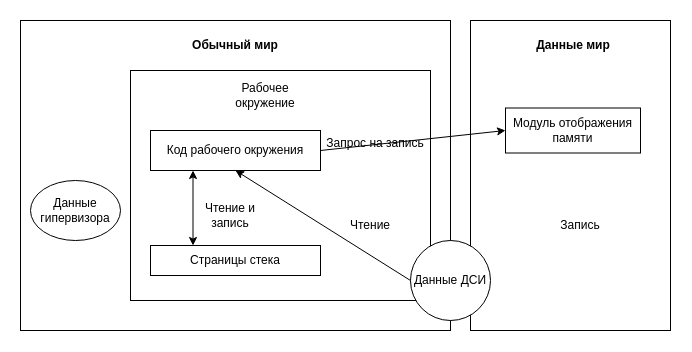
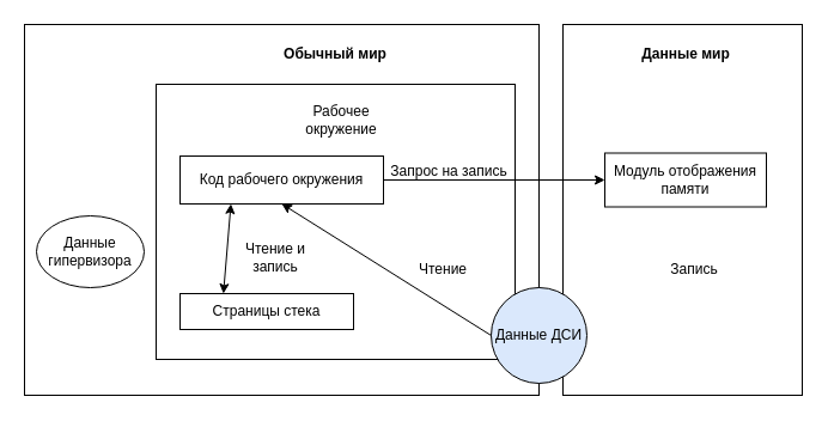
  <mxCell id="0" />
  <mxCell id="1" parent="0" />
  <mxCell id="2" value="" style="rounded=0;whiteSpace=wrap;html=1;fillColor=none;" vertex="1" parent="1"><mxGeometry x="20" y="20" width="430" height="310" as="geometry" /></mxCell>
  <mxCell id="3" value="" style="rounded=0;whiteSpace=wrap;html=1;fillColor=none;" vertex="1" parent="1"><mxGeometry x="470" y="20" width="200" height="310" as="geometry" /></mxCell>
  <mxCell id="4" value="" style="rounded=0;whiteSpace=wrap;html=1;fillColor=none;" vertex="1" parent="1"><mxGeometry x="130" y="70" width="300" height="230" as="geometry" /></mxCell>
  <mxCell id="5" value="Данные&lt;br&gt;гипервизора" style="ellipse;whiteSpace=wrap;html=1;aspect=fixed;" vertex="1" parent="1"><mxGeometry x="30" y="180" width="90" height="60" as="geometry" /></mxCell>
- <mxCell id="6" value="Страницы стека" style="rounded=0;whiteSpace=wrap;html=1;" vertex="1" parent="1"><mxGeometry x="150" y="245" width="170" height="30" as="geometry" /></mxCell>
+ <mxCell id="6" value="Страницы стека" style="rounded=0;whiteSpace=wrap;html=1;" vertex="1" parent="1"><mxGeometry x="150" y="245" width="145" height="30" as="geometry" /></mxCell>
  <mxCell id="7" value="Код рабочего окружения" style="rounded=0;whiteSpace=wrap;html=1;" vertex="1" parent="1"><mxGeometry x="150" y="130" width="170" height="40" as="geometry" /></mxCell>
- <mxCell id="8" value="Данные ДСИ" style="ellipse;whiteSpace=wrap;html=1;aspect=fixed;" vertex="1" parent="1"><mxGeometry x="410" y="240" width="80" height="80" as="geometry" /></mxCell>
- <mxCell id="9" value="Модуль отображения памяти" style="rounded=0;whiteSpace=wrap;html=1;" vertex="1" parent="1"><mxGeometry x="505" y="107.5" width="135" height="45" as="geometry" /></mxCell>
+ <mxCell id="8" value="Данные ДСИ" style="ellipse;whiteSpace=wrap;html=1;aspect=fixed;fillColor=#dae8fc;" vertex="1" parent="1"><mxGeometry x="410" y="240" width="80" height="80" as="geometry" /></mxCell>
+ <mxCell id="9" value="Модуль отображения памяти" style="rounded=0;whiteSpace=wrap;html=1;" vertex="1" parent="1"><mxGeometry x="505" y="127.5" width="135" height="45" as="geometry" /></mxCell>
  <mxCell id="10" value="&lt;b&gt;Данные мир&lt;/b&gt;" style="text;html=1;align=center;verticalAlign=middle;whiteSpace=wrap;rounded=0;" vertex="1" parent="1"><mxGeometry x="517.5" y="30" width="110" height="30" as="geometry" /></mxCell>
- <mxCell id="11" value="&lt;b&gt;Обычный мир&lt;/b&gt;" style="text;html=1;align=center;verticalAlign=middle;whiteSpace=wrap;rounded=0;" vertex="1" parent="1"><mxGeometry x="180" y="30" width="110" height="30" as="geometry" /></mxCell>
- <mxCell id="12" value="Рабочее окружение" style="text;html=1;align=center;verticalAlign=middle;whiteSpace=wrap;rounded=0;" vertex="1" parent="1"><mxGeometry x="210" y="80" width="110" height="30" as="geometry" /></mxCell>
+ <mxCell id="11" value="&lt;b&gt;Обычный мир&lt;/b&gt;" style="text;html=1;align=center;verticalAlign=middle;whiteSpace=wrap;rounded=0;" vertex="1" parent="1"><mxGeometry x="225" y="30" width="110" height="30" as="geometry" /></mxCell>
+ <mxCell id="12" value="Рабочее окружение" style="text;html=1;align=center;verticalAlign=middle;whiteSpace=wrap;rounded=0;" vertex="1" parent="1"><mxGeometry x="230" y="85" width="110" height="30" as="geometry" /></mxCell>
  <mxCell id="13" value="" style="endArrow=classic;html=1;rounded=0;exitX=0;exitY=0.5;exitDx=0;exitDy=0;entryX=0.5;entryY=1;entryDx=0;entryDy=0;" edge="1" parent="1" source="8" target="7"><mxGeometry width="50" height="50" relative="1" as="geometry"><mxPoint x="260" y="340" as="sourcePoint" /><mxPoint x="310" y="290" as="targetPoint" /></mxGeometry></mxCell>
  <mxCell id="14" value="Запись" style="text;html=1;align=center;verticalAlign=middle;whiteSpace=wrap;rounded=0;rotation=0;" vertex="1" parent="1"><mxGeometry x="550" y="210" width="60" height="30" as="geometry" /></mxCell>
  <mxCell id="15" value="Чтение" style="text;html=1;align=center;verticalAlign=middle;whiteSpace=wrap;rounded=0;rotation=0;" vertex="1" parent="1"><mxGeometry x="340" y="210" width="60" height="30" as="geometry" /></mxCell>
  <mxCell id="16" value="" style="endArrow=classic;html=1;rounded=0;exitX=1;exitY=0.5;exitDx=0;exitDy=0;entryX=0;entryY=0.5;entryDx=0;entryDy=0;" edge="1" parent="1" source="7" target="9"><mxGeometry width="50" height="50" relative="1" as="geometry"><mxPoint x="260" y="340" as="sourcePoint" /><mxPoint x="310" y="290" as="targetPoint" /></mxGeometry></mxCell>
  <mxCell id="17" value="Запрос на запись" style="text;html=1;align=center;verticalAlign=middle;whiteSpace=wrap;rounded=0;rotation=0;" vertex="1" parent="1"><mxGeometry x="260" y="127.5" width="230" height="30" as="geometry" /></mxCell>
  <mxCell id="18" value="" style="endArrow=classic;startArrow=classic;html=1;rounded=0;exitX=0.25;exitY=0;exitDx=0;exitDy=0;entryX=0.25;entryY=1;entryDx=0;entryDy=0;" edge="1" parent="1" source="6" target="7"><mxGeometry width="50" height="50" relative="1" as="geometry"><mxPoint x="390" y="160" as="sourcePoint" /><mxPoint x="440" y="110" as="targetPoint" /></mxGeometry></mxCell>
  <mxCell id="19" value="Чтение и запись" style="text;html=1;align=center;verticalAlign=middle;whiteSpace=wrap;rounded=0;rotation=0;" vertex="1" parent="1"><mxGeometry x="200" y="200" width="60" height="30" as="geometry" /></mxCell>
